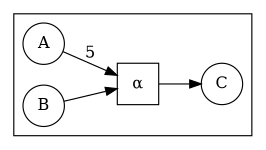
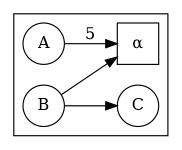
  digraph {
    rankdir=LR
    node [shape=circle]
    n1 [label=A]
    n2 [label=B]
    n3 [label=C]
    n4 [label=<&#945;> shape=square]
    subgraph cluster_1 {
      n1
      n2
      n3
      n4
    }
    n1 -> n4 [label=5]
    n2 -> n4
-   n4 -> n3
+   n2 -> n3
  }
